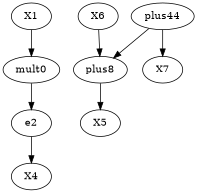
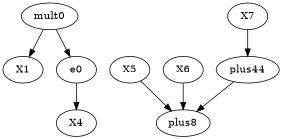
  digraph {
    mult0
    X1
-   e2
+   e2 [label=e0]
    X4
    plus8
    X5
    X6
    n8 [label=plus44]
    X7
-   X1 -> mult0
+   mult0 -> X1
    mult0 -> e2
    e2 -> X4
-   plus8 -> X5
+   X5 -> plus8
    X6 -> plus8
    n8 -> plus8
-   n8 -> X7
+   X7 -> n8
  }
